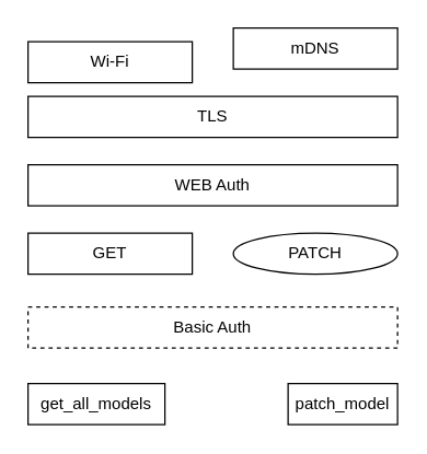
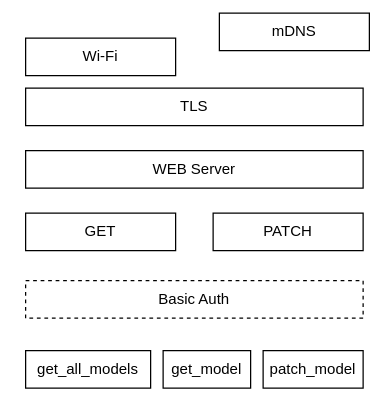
  <mxCell id="0" />
  <mxCell id="1" parent="0" />
  <mxCell id="2" value="Wi-Fi" style="rounded=0;whiteSpace=wrap;html=1;fillColor=none;" vertex="1" parent="1"><mxGeometry x="20" y="30" width="120" height="30" as="geometry" /></mxCell>
- <mxCell id="3" value="mDNS" style="rounded=0;whiteSpace=wrap;html=1;fillColor=none;" vertex="1" parent="1"><mxGeometry x="170" y="20" width="120" height="30" as="geometry" /></mxCell>
- <mxCell id="4" value="WEB Auth" style="rounded=0;whiteSpace=wrap;html=1;fillColor=none;" vertex="1" parent="1"><mxGeometry x="20" y="120" width="270" height="30" as="geometry" /></mxCell>
+ <mxCell id="3" value="mDNS" style="rounded=0;whiteSpace=wrap;html=1;fillColor=none;" vertex="1" parent="1"><mxGeometry x="175" y="10" width="120" height="30" as="geometry" /></mxCell>
+ <mxCell id="4" value="WEB Server" style="rounded=0;whiteSpace=wrap;html=1;fillColor=none;" vertex="1" parent="1"><mxGeometry x="20" y="120" width="270" height="30" as="geometry" /></mxCell>
  <mxCell id="5" value="TLS" style="rounded=0;whiteSpace=wrap;html=1;fillColor=none;" vertex="1" parent="1"><mxGeometry x="20" y="70" width="270" height="30" as="geometry" /></mxCell>
  <mxCell id="6" value="Basic Auth" style="rounded=0;whiteSpace=wrap;html=1;fillColor=none;dashed=1;" vertex="1" parent="1"><mxGeometry x="20" y="224" width="270" height="30" as="geometry" /></mxCell>
  <mxCell id="7" value="GET" style="rounded=0;whiteSpace=wrap;html=1;fillColor=none;" vertex="1" parent="1"><mxGeometry x="20" y="170" width="120" height="30" as="geometry" /></mxCell>
- <mxCell id="8" value="PATCH" style="ellipse;whiteSpace=wrap;html=1;fillColor=none;" vertex="1" parent="1"><mxGeometry x="170" y="170" width="120" height="30" as="geometry" /></mxCell>
+ <mxCell id="8" value="PATCH" style="rounded=0;whiteSpace=wrap;html=1;fillColor=none;" vertex="1" parent="1"><mxGeometry x="170" y="170" width="120" height="30" as="geometry" /></mxCell>
  <mxCell id="9" value="get_all_models" style="rounded=0;whiteSpace=wrap;html=1;fillColor=none;" vertex="1" parent="1"><mxGeometry x="20" y="280" width="100" height="30" as="geometry" /></mxCell>
+ <mxCell id="10" value="get_model" style="rounded=0;whiteSpace=wrap;html=1;fillColor=none;" vertex="1" parent="1"><mxGeometry x="130" y="280" width="70" height="30" as="geometry" /></mxCell>
  <mxCell id="11" value="patch_model" style="rounded=0;whiteSpace=wrap;html=1;fillColor=none;" vertex="1" parent="1"><mxGeometry x="210" y="280" width="80" height="30" as="geometry" /></mxCell>
